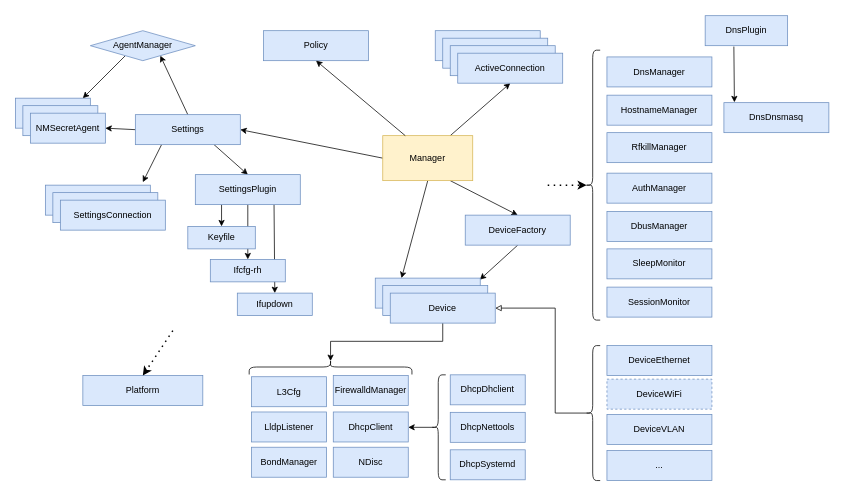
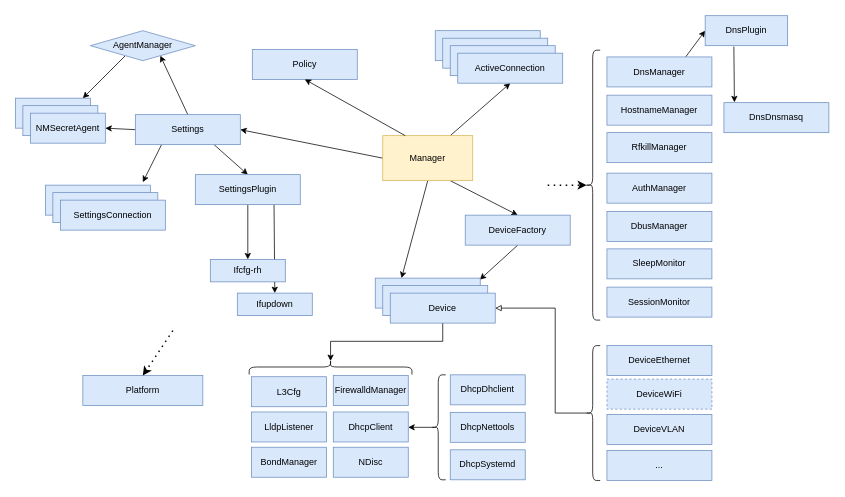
  <mxCell id="0" />
  <mxCell id="1" parent="0" />
  <mxCell id="2" style="rounded=0;orthogonalLoop=1;jettySize=auto;html=1;exitX=0;exitY=0.5;exitDx=0;exitDy=0;entryX=1;entryY=0.5;entryDx=0;entryDy=0;" parent="1" source="6" target="11" edge="1"><mxGeometry relative="1" as="geometry" /></mxCell>
  <mxCell id="3" style="rounded=0;orthogonalLoop=1;jettySize=auto;html=1;exitX=0.5;exitY=1;exitDx=0;exitDy=0;entryX=0.25;entryY=0;entryDx=0;entryDy=0;" parent="1" source="6" target="44" edge="1"><mxGeometry relative="1" as="geometry"><mxPoint x="615" y="410" as="targetPoint" /></mxGeometry></mxCell>
  <mxCell id="4" style="rounded=0;orthogonalLoop=1;jettySize=auto;html=1;exitX=0.75;exitY=0;exitDx=0;exitDy=0;entryX=0.5;entryY=1;entryDx=0;entryDy=0;" parent="1" source="6" target="20" edge="1"><mxGeometry relative="1" as="geometry" /></mxCell>
  <mxCell id="5" style="rounded=0;orthogonalLoop=1;jettySize=auto;html=1;exitX=0.75;exitY=1;exitDx=0;exitDy=0;entryX=0.5;entryY=0;entryDx=0;entryDy=0;" parent="1" source="6" target="32" edge="1"><mxGeometry relative="1" as="geometry" /></mxCell>
  <mxCell id="6" value="Manager" style="rounded=0;whiteSpace=wrap;html=1;fillColor=#fff2cc;strokeColor=#d6b656;" parent="1" vertex="1"><mxGeometry x="510" y="180" width="120" height="60" as="geometry" /></mxCell>
  <mxCell id="7" style="rounded=0;orthogonalLoop=1;jettySize=auto;html=1;exitX=0.75;exitY=1;exitDx=0;exitDy=0;entryX=0.5;entryY=0;entryDx=0;entryDy=0;" parent="1" source="11" target="38" edge="1"><mxGeometry relative="1" as="geometry" /></mxCell>
  <mxCell id="8" style="rounded=0;orthogonalLoop=1;jettySize=auto;html=1;exitX=0.25;exitY=1;exitDx=0;exitDy=0;entryX=1;entryY=0;entryDx=0;entryDy=0;" parent="1" source="11" edge="1"><mxGeometry relative="1" as="geometry"><mxPoint x="190" y="242" as="targetPoint" /></mxGeometry></mxCell>
  <mxCell id="9" style="rounded=0;orthogonalLoop=1;jettySize=auto;html=1;exitX=0;exitY=0.5;exitDx=0;exitDy=0;entryX=1;entryY=0.5;entryDx=0;entryDy=0;" parent="1" source="11" target="54" edge="1"><mxGeometry relative="1" as="geometry" /></mxCell>
  <mxCell id="10" style="rounded=0;orthogonalLoop=1;jettySize=auto;html=1;exitX=0.5;exitY=0;exitDx=0;exitDy=0;entryX=0.75;entryY=1;entryDx=0;entryDy=0;" parent="1" source="11" target="57" edge="1"><mxGeometry relative="1" as="geometry"><mxPoint x="230" y="130" as="targetPoint" /></mxGeometry></mxCell>
  <mxCell id="11" value="Settings" style="rounded=0;whiteSpace=wrap;html=1;fillColor=#dae8fc;strokeColor=#6c8ebf;" parent="1" vertex="1"><mxGeometry x="180" y="152" width="140" height="40" as="geometry" /></mxCell>
  <mxCell id="12" value="SettingsConnection" style="rounded=0;whiteSpace=wrap;html=1;fillColor=#dae8fc;strokeColor=#6c8ebf;" parent="1" vertex="1"><mxGeometry x="60" y="246" width="140" height="40" as="geometry" /></mxCell>
  <mxCell id="13" value="SettingsConnection" style="rounded=0;whiteSpace=wrap;html=1;fillColor=#dae8fc;strokeColor=#6c8ebf;" parent="1" vertex="1"><mxGeometry x="70" y="256" width="140" height="40" as="geometry" /></mxCell>
  <mxCell id="14" value="SettingsConnection" style="rounded=0;whiteSpace=wrap;html=1;fillColor=#dae8fc;strokeColor=#6c8ebf;" parent="1" vertex="1"><mxGeometry x="80" y="266" width="140" height="40" as="geometry" /></mxCell>
- <mxCell id="15" value="&lt;div&gt;Policy&lt;/div&gt;" style="rounded=0;whiteSpace=wrap;html=1;fillColor=#dae8fc;strokeColor=#6c8ebf;" parent="1" vertex="1"><mxGeometry x="351" y="40" width="140" height="40" as="geometry" /></mxCell>
+ <mxCell id="15" value="&lt;div&gt;Policy&lt;/div&gt;" style="rounded=0;whiteSpace=wrap;html=1;fillColor=#dae8fc;strokeColor=#6c8ebf;" parent="1" vertex="1"><mxGeometry x="336" y="65" width="140" height="40" as="geometry" /></mxCell>
  <mxCell id="16" value="Platform" style="rounded=0;whiteSpace=wrap;html=1;fillColor=#dae8fc;strokeColor=#6c8ebf;" parent="1" vertex="1"><mxGeometry x="110" y="500" width="160" height="40" as="geometry" /></mxCell>
  <mxCell id="17" value="ActiveConnection" style="rounded=0;whiteSpace=wrap;html=1;fillColor=#dae8fc;strokeColor=#6c8ebf;" parent="1" vertex="1"><mxGeometry x="580" y="40" width="140" height="40" as="geometry" /></mxCell>
  <mxCell id="18" value="ActiveConnection" style="rounded=0;whiteSpace=wrap;html=1;fillColor=#dae8fc;strokeColor=#6c8ebf;" parent="1" vertex="1"><mxGeometry x="590" y="50" width="140" height="40" as="geometry" /></mxCell>
  <mxCell id="19" value="ActiveConnection" style="rounded=0;whiteSpace=wrap;html=1;fillColor=#dae8fc;strokeColor=#6c8ebf;" parent="1" vertex="1"><mxGeometry x="600" y="60" width="140" height="40" as="geometry" /></mxCell>
  <mxCell id="20" value="ActiveConnection" style="rounded=0;whiteSpace=wrap;html=1;fillColor=#dae8fc;strokeColor=#6c8ebf;" parent="1" vertex="1"><mxGeometry x="610" y="70" width="140" height="40" as="geometry" /></mxCell>
  <mxCell id="21" style="rounded=0;orthogonalLoop=1;jettySize=auto;html=1;exitX=0.348;exitY=1.029;exitDx=0;exitDy=0;entryX=0.1;entryY=-0.014;entryDx=0;entryDy=0;entryPerimeter=0;exitPerimeter=0;" parent="1" source="71" target="42" edge="1"><mxGeometry relative="1" as="geometry"><mxPoint x="980" y="60" as="sourcePoint" /><mxPoint x="981.94" y="138" as="targetPoint" /></mxGeometry></mxCell>
+ <mxCell id="22" style="rounded=0;orthogonalLoop=1;jettySize=auto;html=1;exitX=0.75;exitY=0;exitDx=0;exitDy=0;entryX=0;entryY=0.5;entryDx=0;entryDy=0;" edge="1" parent="1" source="23" target="71"><mxGeometry relative="1" as="geometry" /></mxCell>
  <mxCell id="23" value="DnsManager" style="rounded=0;whiteSpace=wrap;html=1;fillColor=#dae8fc;strokeColor=#6c8ebf;" parent="1" vertex="1"><mxGeometry x="809" y="75" width="140" height="40" as="geometry" /></mxCell>
  <mxCell id="24" value="HostnameManager" style="rounded=0;whiteSpace=wrap;html=1;fillColor=#dae8fc;strokeColor=#6c8ebf;" parent="1" vertex="1"><mxGeometry x="809" y="126" width="140" height="40" as="geometry" /></mxCell>
  <mxCell id="25" value="&lt;div&gt;FirewalldManager&lt;/div&gt;" style="rounded=0;whiteSpace=wrap;html=1;fillColor=#dae8fc;strokeColor=#6c8ebf;" parent="1" vertex="1"><mxGeometry x="444" y="500" width="100" height="40" as="geometry" /></mxCell>
  <mxCell id="26" value="SleepMonitor" style="rounded=0;whiteSpace=wrap;html=1;fillColor=#dae8fc;strokeColor=#6c8ebf;" parent="1" vertex="1"><mxGeometry x="809" y="331" width="140" height="40" as="geometry" /></mxCell>
  <mxCell id="27" value="SessionMonitor" style="rounded=0;whiteSpace=wrap;html=1;fillColor=#dae8fc;strokeColor=#6c8ebf;" parent="1" vertex="1"><mxGeometry x="809" y="382" width="140" height="40" as="geometry" /></mxCell>
  <mxCell id="28" value="&lt;div&gt;RfkillManager&lt;/div&gt;" style="rounded=0;whiteSpace=wrap;html=1;fillColor=#dae8fc;strokeColor=#6c8ebf;" parent="1" vertex="1"><mxGeometry x="809" y="176" width="140" height="40" as="geometry" /></mxCell>
  <mxCell id="29" value="AuthManager" style="rounded=0;whiteSpace=wrap;html=1;fillColor=#dae8fc;strokeColor=#6c8ebf;" parent="1" vertex="1"><mxGeometry x="809" y="230" width="140" height="40" as="geometry" /></mxCell>
  <mxCell id="30" value="DbusManager" style="rounded=0;whiteSpace=wrap;html=1;fillColor=#dae8fc;strokeColor=#6c8ebf;" parent="1" vertex="1"><mxGeometry x="809" y="281" width="140" height="40" as="geometry" /></mxCell>
  <mxCell id="31" style="rounded=0;orthogonalLoop=1;jettySize=auto;html=1;exitX=0.5;exitY=1;exitDx=0;exitDy=0;entryX=0.925;entryY=-0.075;entryDx=0;entryDy=0;entryPerimeter=0;" parent="1" source="32" edge="1"><mxGeometry relative="1" as="geometry"><mxPoint x="639.5" y="372" as="targetPoint" /></mxGeometry></mxCell>
  <mxCell id="32" value="DeviceFactory" style="rounded=0;whiteSpace=wrap;html=1;fillColor=#dae8fc;strokeColor=#6c8ebf;" parent="1" vertex="1"><mxGeometry x="620" y="286" width="140" height="40" as="geometry" /></mxCell>
  <mxCell id="33" value="DhcpClient" style="rounded=0;whiteSpace=wrap;html=1;fillColor=#dae8fc;strokeColor=#6c8ebf;" parent="1" vertex="1"><mxGeometry x="444" y="548.54" width="100" height="40" as="geometry" /></mxCell>
  <mxCell id="34" value="&lt;div&gt;L3Cfg&lt;/div&gt;" style="rounded=0;whiteSpace=wrap;html=1;fillColor=#dae8fc;strokeColor=#6c8ebf;" parent="1" vertex="1"><mxGeometry x="335" y="501.54" width="100" height="40" as="geometry" /></mxCell>
- <mxCell id="35" style="rounded=0;orthogonalLoop=1;jettySize=auto;html=1;exitX=0.25;exitY=1;exitDx=0;exitDy=0;entryX=0.5;entryY=0;entryDx=0;entryDy=0;" parent="1" source="38" target="39" edge="1"><mxGeometry relative="1" as="geometry" /></mxCell>
  <mxCell id="36" style="rounded=0;orthogonalLoop=1;jettySize=auto;html=1;exitX=0.5;exitY=1;exitDx=0;exitDy=0;" parent="1" source="38" target="40" edge="1"><mxGeometry relative="1" as="geometry" /></mxCell>
  <mxCell id="37" style="rounded=0;orthogonalLoop=1;jettySize=auto;html=1;exitX=0.75;exitY=1;exitDx=0;exitDy=0;entryX=0.5;entryY=0;entryDx=0;entryDy=0;" parent="1" source="38" target="41" edge="1"><mxGeometry relative="1" as="geometry" /></mxCell>
  <mxCell id="38" value="SettingsPlugin" style="rounded=0;whiteSpace=wrap;html=1;fillColor=#dae8fc;strokeColor=#6c8ebf;" parent="1" vertex="1"><mxGeometry x="260" y="232" width="140" height="40" as="geometry" /></mxCell>
- <mxCell id="39" value="Keyfile" style="rounded=0;whiteSpace=wrap;html=1;fillColor=#dae8fc;strokeColor=#6c8ebf;" parent="1" vertex="1"><mxGeometry x="250" y="301" width="90" height="30" as="geometry" /></mxCell>
  <mxCell id="40" value="Ifcfg-rh" style="rounded=0;whiteSpace=wrap;html=1;fillColor=#dae8fc;strokeColor=#6c8ebf;" parent="1" vertex="1"><mxGeometry x="280" y="345" width="100" height="30" as="geometry" /></mxCell>
  <mxCell id="41" value="Ifupdown" style="rounded=0;whiteSpace=wrap;html=1;fillColor=#dae8fc;strokeColor=#6c8ebf;" parent="1" vertex="1"><mxGeometry x="316" y="390" width="100" height="30" as="geometry" /></mxCell>
  <mxCell id="42" value="DnsDnsmasq" style="rounded=0;whiteSpace=wrap;html=1;fillColor=#dae8fc;strokeColor=#6c8ebf;" parent="1" vertex="1"><mxGeometry x="965" y="136" width="140" height="40" as="geometry" /></mxCell>
  <mxCell id="43" value="NDisc" style="rounded=0;whiteSpace=wrap;html=1;fillColor=#dae8fc;strokeColor=#6c8ebf;" parent="1" vertex="1"><mxGeometry x="444" y="595.54" width="100" height="40" as="geometry" /></mxCell>
  <mxCell id="44" value="&lt;div&gt;Device&lt;/div&gt;" style="rounded=0;whiteSpace=wrap;html=1;fillColor=#dae8fc;strokeColor=#6c8ebf;" parent="1" vertex="1"><mxGeometry x="500" y="370" width="140" height="40" as="geometry" /></mxCell>
  <mxCell id="45" value="&lt;div&gt;Device&lt;/div&gt;" style="rounded=0;whiteSpace=wrap;html=1;fillColor=#dae8fc;strokeColor=#6c8ebf;" parent="1" vertex="1"><mxGeometry x="510" y="380" width="140" height="40" as="geometry" /></mxCell>
  <mxCell id="46" style="edgeStyle=orthogonalEdgeStyle;rounded=0;orthogonalLoop=1;jettySize=auto;html=1;exitX=0.5;exitY=1;exitDx=0;exitDy=0;entryX=0.1;entryY=0.5;entryDx=0;entryDy=0;entryPerimeter=0;" parent="1" source="47" target="55" edge="1"><mxGeometry relative="1" as="geometry"><mxPoint x="680" y="500" as="targetPoint" /></mxGeometry></mxCell>
  <mxCell id="47" value="&lt;div&gt;Device&lt;/div&gt;" style="rounded=0;whiteSpace=wrap;html=1;fillColor=#dae8fc;strokeColor=#6c8ebf;" parent="1" vertex="1"><mxGeometry x="520" y="390" width="140" height="40" as="geometry" /></mxCell>
  <mxCell id="48" value="" style="endArrow=none;html=1;rounded=0;entryX=0.25;entryY=0;entryDx=0;entryDy=0;exitX=0.5;exitY=1;exitDx=0;exitDy=0;endFill=0;startArrow=classic;startFill=1;" parent="1" source="15" target="6" edge="1"><mxGeometry width="50" height="50" relative="1" as="geometry"><mxPoint x="500" y="340" as="sourcePoint" /><mxPoint x="550" y="290" as="targetPoint" /></mxGeometry></mxCell>
  <mxCell id="49" value="LldpListener" style="rounded=0;whiteSpace=wrap;html=1;fillColor=#dae8fc;strokeColor=#6c8ebf;" parent="1" vertex="1"><mxGeometry x="335" y="548.54" width="100" height="40" as="geometry" /></mxCell>
  <mxCell id="50" value="" style="shape=curlyBracket;whiteSpace=wrap;html=1;rounded=1;labelPosition=left;verticalLabelPosition=middle;align=right;verticalAlign=middle;" parent="1" vertex="1"><mxGeometry x="780" y="66" width="20" height="360" as="geometry" /></mxCell>
  <mxCell id="51" value="BondManager" style="rounded=0;whiteSpace=wrap;html=1;fillColor=#dae8fc;strokeColor=#6c8ebf;" parent="1" vertex="1"><mxGeometry x="335" y="595.54" width="100" height="40" as="geometry" /></mxCell>
  <mxCell id="52" value="" style="rounded=0;whiteSpace=wrap;html=1;fillColor=#dae8fc;strokeColor=#6c8ebf;" parent="1" vertex="1"><mxGeometry x="20" y="130" width="100" height="40" as="geometry" /></mxCell>
  <mxCell id="53" value="" style="rounded=0;whiteSpace=wrap;html=1;fillColor=#dae8fc;strokeColor=#6c8ebf;" parent="1" vertex="1"><mxGeometry x="30" y="140" width="100" height="40" as="geometry" /></mxCell>
  <mxCell id="54" value="NMSecretAgent" style="rounded=0;whiteSpace=wrap;html=1;fillColor=#dae8fc;strokeColor=#6c8ebf;" parent="1" vertex="1"><mxGeometry x="40" y="150" width="100" height="40" as="geometry" /></mxCell>
  <mxCell id="55" value="" style="shape=curlyBracket;whiteSpace=wrap;html=1;rounded=1;flipH=1;labelPosition=right;verticalLabelPosition=middle;align=left;verticalAlign=middle;rotation=-90;" parent="1" vertex="1"><mxGeometry x="430.38" y="380" width="20" height="217.1" as="geometry" /></mxCell>
  <mxCell id="56" style="rounded=0;orthogonalLoop=1;jettySize=auto;html=1;exitX=0.25;exitY=1;exitDx=0;exitDy=0;entryX=0.9;entryY=0;entryDx=0;entryDy=0;entryPerimeter=0;" parent="1" source="57" target="52" edge="1"><mxGeometry relative="1" as="geometry" /></mxCell>
  <mxCell id="57" value="AgentManager" style="rhombus;whiteSpace=wrap;html=1;fillColor=#dae8fc;strokeColor=#6c8ebf;" parent="1" vertex="1"><mxGeometry x="120" y="40" width="140" height="40" as="geometry" /></mxCell>
  <mxCell id="58" value="DeviceEthernet" style="rounded=0;whiteSpace=wrap;html=1;fillColor=#dae8fc;strokeColor=#6c8ebf;" parent="1" vertex="1"><mxGeometry x="809" y="460" width="140" height="40" as="geometry" /></mxCell>
  <mxCell id="59" value="DeviceWiFi" style="rounded=0;whiteSpace=wrap;html=1;fillColor=#dae8fc;strokeColor=#6c8ebf;dashed=1;" parent="1" vertex="1"><mxGeometry x="809" y="504.78" width="140" height="40" as="geometry" /></mxCell>
  <mxCell id="60" value="DeviceVLAN" style="rounded=0;whiteSpace=wrap;html=1;fillColor=#dae8fc;strokeColor=#6c8ebf;" parent="1" vertex="1"><mxGeometry x="809" y="551.78" width="140" height="40" as="geometry" /></mxCell>
  <mxCell id="61" style="edgeStyle=orthogonalEdgeStyle;rounded=0;orthogonalLoop=1;jettySize=auto;html=1;exitX=0.1;exitY=0.5;exitDx=0;exitDy=0;exitPerimeter=0;entryX=1;entryY=0.5;entryDx=0;entryDy=0;endArrow=block;endFill=0;" parent="1" source="62" target="47" edge="1"><mxGeometry relative="1" as="geometry"><Array as="points"><mxPoint x="740" y="550" /><mxPoint x="740" y="410" /></Array></mxGeometry></mxCell>
  <mxCell id="62" value="" style="shape=curlyBracket;whiteSpace=wrap;html=1;rounded=1;labelPosition=left;verticalLabelPosition=middle;align=right;verticalAlign=middle;" parent="1" vertex="1"><mxGeometry x="780" y="460" width="20" height="180" as="geometry" /></mxCell>
  <mxCell id="63" value="..." style="rounded=0;whiteSpace=wrap;html=1;fillColor=#dae8fc;strokeColor=#6c8ebf;" parent="1" vertex="1"><mxGeometry x="809" y="600" width="140" height="40" as="geometry" /></mxCell>
  <mxCell id="64" value="" style="endArrow=classic;dashed=1;html=1;dashPattern=1 3;strokeWidth=2;rounded=0;entryX=0.1;entryY=0.5;entryDx=0;entryDy=0;entryPerimeter=0;endFill=1;" edge="1" parent="1" target="50"><mxGeometry width="50" height="50" relative="1" as="geometry"><mxPoint x="730" y="246" as="sourcePoint" /><mxPoint x="570" y="290" as="targetPoint" /></mxGeometry></mxCell>
  <mxCell id="65" value="" style="endArrow=classic;dashed=1;html=1;dashPattern=1 3;strokeWidth=2;rounded=0;entryX=0.5;entryY=0;entryDx=0;entryDy=0;endFill=1;" edge="1" parent="1" target="16"><mxGeometry width="50" height="50" relative="1" as="geometry"><mxPoint x="230" y="440" as="sourcePoint" /><mxPoint x="570" y="290" as="targetPoint" /></mxGeometry></mxCell>
  <mxCell id="66" value="DhcpDhclient" style="rounded=0;whiteSpace=wrap;html=1;fillColor=#dae8fc;strokeColor=#6c8ebf;" vertex="1" parent="1"><mxGeometry x="600" y="499" width="100" height="40" as="geometry" /></mxCell>
  <mxCell id="67" value="DhcpSystemd" style="rounded=0;whiteSpace=wrap;html=1;fillColor=#dae8fc;strokeColor=#6c8ebf;" vertex="1" parent="1"><mxGeometry x="600" y="599" width="100" height="40" as="geometry" /></mxCell>
  <mxCell id="68" value="DhcpNettools" style="rounded=0;whiteSpace=wrap;html=1;fillColor=#dae8fc;strokeColor=#6c8ebf;" vertex="1" parent="1"><mxGeometry x="600" y="549" width="100" height="40" as="geometry" /></mxCell>
  <mxCell id="69" style="edgeStyle=orthogonalEdgeStyle;rounded=0;orthogonalLoop=1;jettySize=auto;html=1;exitX=0.1;exitY=0.5;exitDx=0;exitDy=0;exitPerimeter=0;entryX=1;entryY=0.5;entryDx=0;entryDy=0;" edge="1" parent="1" source="70" target="33"><mxGeometry relative="1" as="geometry" /></mxCell>
  <mxCell id="70" value="" style="shape=curlyBracket;whiteSpace=wrap;html=1;rounded=1;labelPosition=left;verticalLabelPosition=middle;align=right;verticalAlign=middle;" vertex="1" parent="1"><mxGeometry x="574" y="499" width="20" height="140" as="geometry" /></mxCell>
  <mxCell id="71" value="DnsPlugin" style="rounded=0;whiteSpace=wrap;html=1;fillColor=#dae8fc;strokeColor=#6c8ebf;" vertex="1" parent="1"><mxGeometry x="940" y="20" width="110" height="40" as="geometry" /></mxCell>
